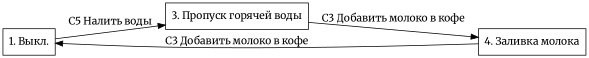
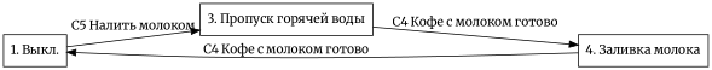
  digraph {
    fontname=Merriweather
    rankdir=LR
    node [fontname=Merriweather shape=box]
    edge [fontname=Merriweather]
    n1 [label="1. Выкл."]
    n2 [label="3. Пропуск горячей воды"]
    n3 [label="4. Заливка молока"]
-   n1 -> n2 [label="C5 Налить воды"]
-   n2 -> n3 [label="C3 Добавить молоко в кофе"]
-   n3 -> n1 [label="C3 Добавить молоко в кофе"]
+   n1 -> n2 [label="C5 Налить молоком"]
+   n2 -> n3 [label="C4 Кофе с молоком готово"]
+   n3 -> n1 [label="C4 Кофе с молоком готово"]
  }
